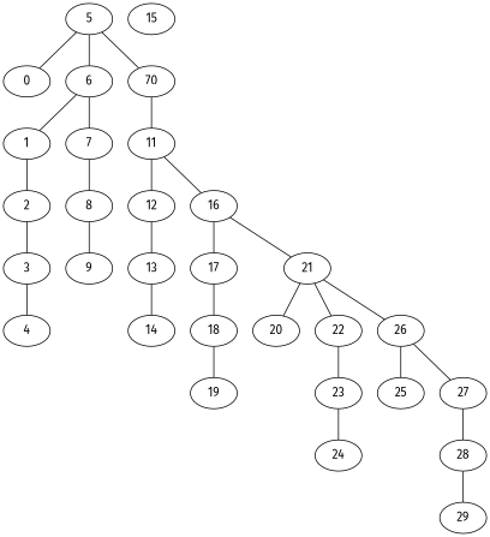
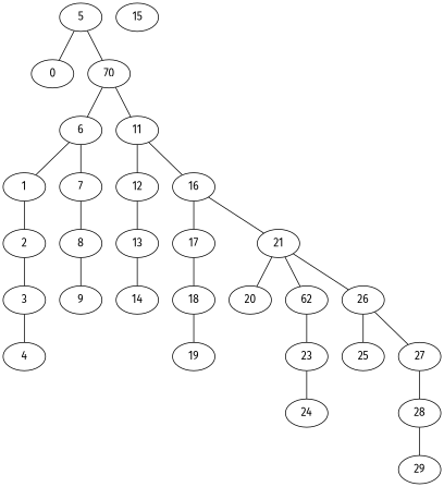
  graph {
    fontname="Fira Sans"
    node [fontname="Fira Sans"]
    edge [fontname="Fira Sans"]
    1
    2
    3
    4
    5
    0
    6
    n8 [label=70]
    7
    11
    8
    9
    12
    16
    13
    17
    21
    14
    15
    18
    20
-   22
+   22 [label=62]
    26
    19
    23
    25
    27
    24
    28
    29
    1 -- 2
    2 -- 3
    3 -- 4
    5 -- 0
-   5 -- 6
+   n8 -- 6
    5 -- n8
    6 -- 1
    6 -- 7
    n8 -- 11
    7 -- 8
    11 -- 12
    11 -- 16
    8 -- 9
    12 -- 13
    16 -- 17
    16 -- 21
    13 -- 14
    17 -- 18
    21 -- 20
    21 -- 22
    21 -- 26
    18 -- 19
    22 -- 23
    26 -- 25
    26 -- 27
    23 -- 24
    27 -- 28
    28 -- 29
  }
